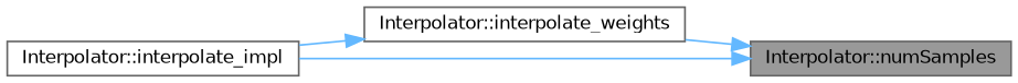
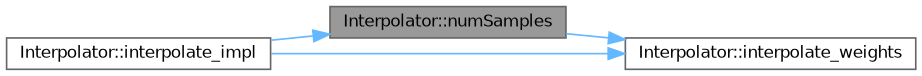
  digraph {
    rankdir=RL
    node [color=grey40 fillcolor=white fontname=Helvetica fontsize=10 shape=box style=filled]
    edge [color=steelblue1 dir=back fontname=Helvetica fontsize=10 labelfontname=Helvetica labelfontsize=10 style=solid]
    n1 [color=gray40 fillcolor=grey60 fontcolor=black height=0.2 label="Interpolator::numSamples" width=0.4]
    n2 [height=0.2 label="Interpolator::interpolate_weights" width=0.4]
    n3 [height=0.2 label="Interpolator::interpolate_impl" width=0.4]
-   n1 -> n2
+   n2 -> n1
    n1 -> n3
    n2 -> n3
  }
